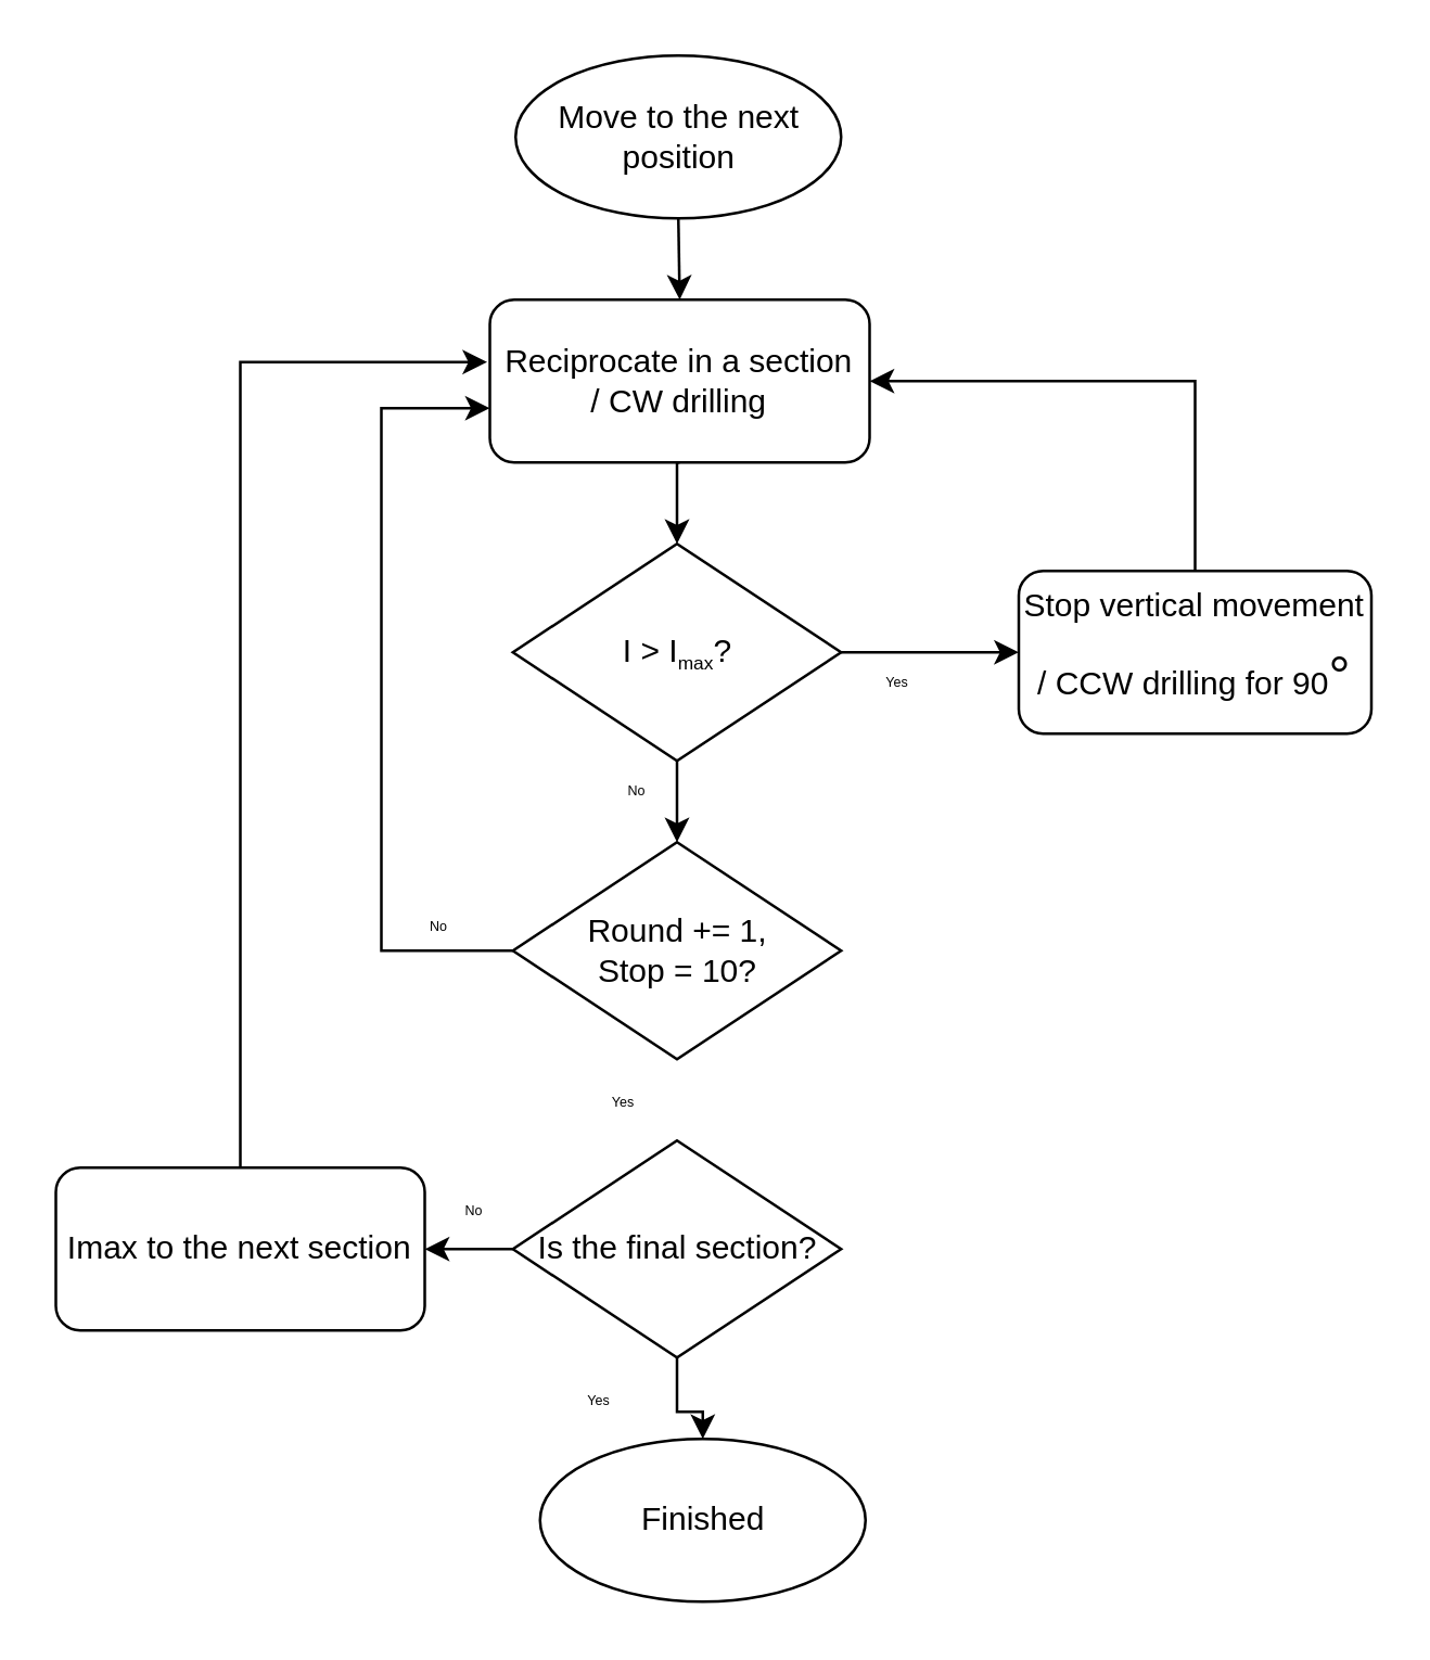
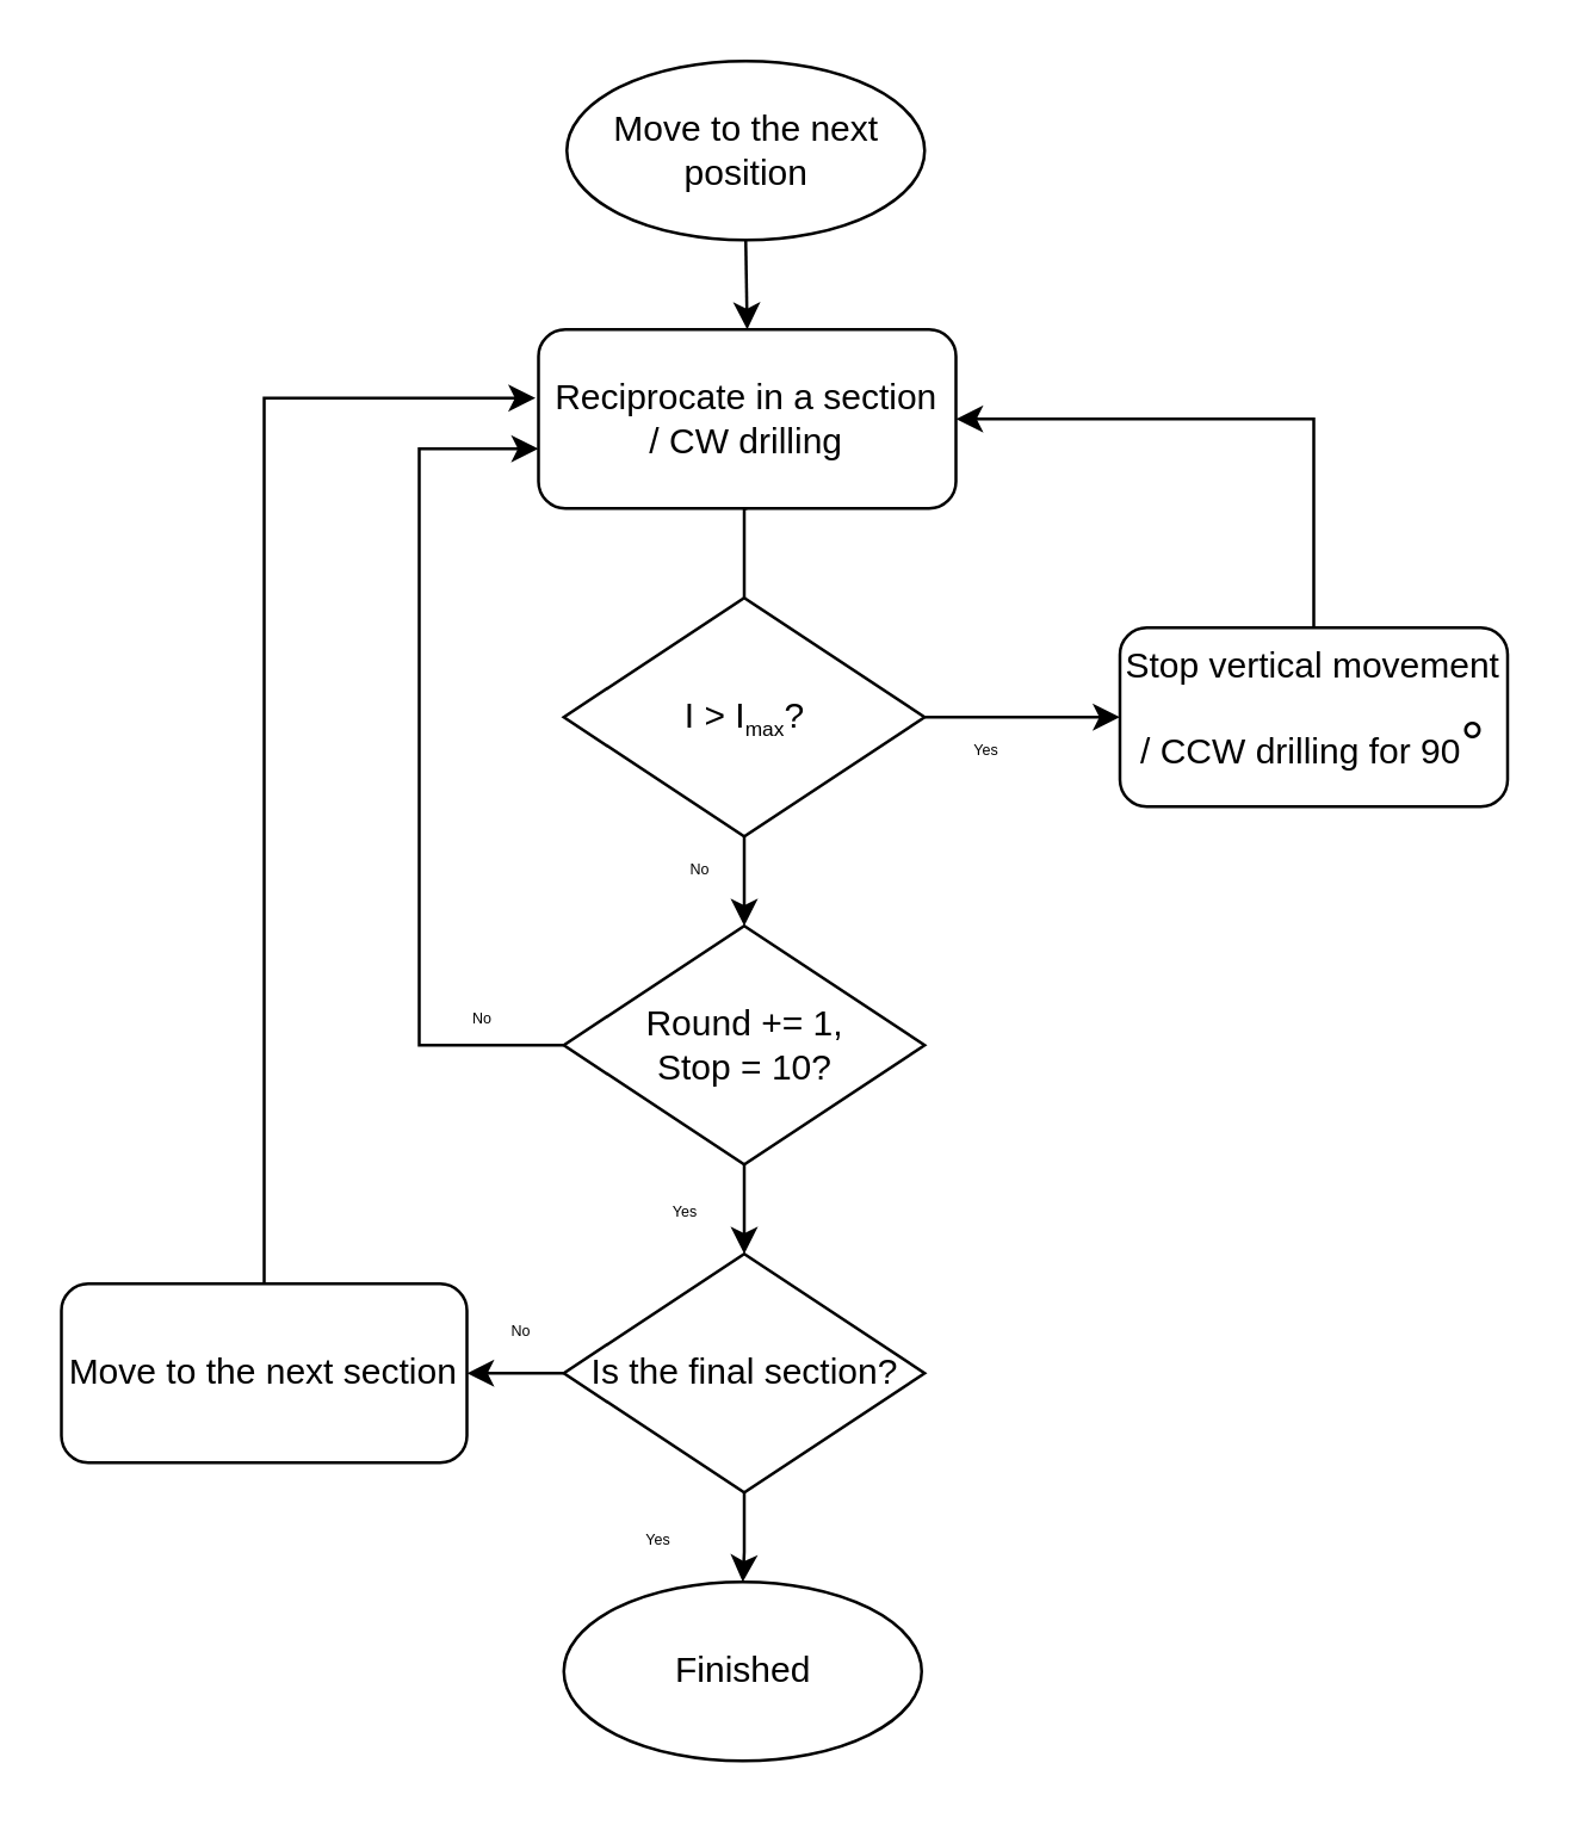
  <mxCell id="0" />
  <mxCell id="1" parent="0" />
- <mxCell id="2" style="edgeStyle=orthogonalEdgeStyle;rounded=0;orthogonalLoop=1;jettySize=auto;html=1;exitX=0.5;exitY=1;exitDx=0;exitDy=0;entryX=0.5;entryY=0;entryDx=0;entryDy=0;fontSize=5;" edge="1" parent="1" source="3" target="7"><mxGeometry relative="1" as="geometry" /></mxCell>
+ <mxCell id="2" style="edgeStyle=orthogonalEdgeStyle;rounded=0;orthogonalLoop=1;jettySize=auto;html=1;exitX=0.5;exitY=1;exitDx=0;exitDy=0;entryX=0.5;entryY=0;entryDx=0;entryDy=0;fontSize=5;endArrow=none;" edge="1" parent="1" source="3" target="7"><mxGeometry relative="1" as="geometry" /></mxCell>
  <mxCell id="3" value="Reciprocate in a section&lt;br&gt;/ CW drilling" style="rounded=1;whiteSpace=wrap;html=1;" vertex="1" parent="1"><mxGeometry x="180" y="110" width="140" height="60" as="geometry" /></mxCell>
  <mxCell id="4" style="edgeStyle=orthogonalEdgeStyle;rounded=0;orthogonalLoop=1;jettySize=auto;html=1;exitX=0.5;exitY=1;exitDx=0;exitDy=0;entryX=0.5;entryY=0;entryDx=0;entryDy=0;fontSize=5;" edge="1" parent="1" source="8" target="3"><mxGeometry relative="1" as="geometry"><mxPoint x="250" y="70" as="sourcePoint" /></mxGeometry></mxCell>
  <mxCell id="5" style="edgeStyle=orthogonalEdgeStyle;rounded=0;orthogonalLoop=1;jettySize=auto;html=1;exitX=0.5;exitY=1;exitDx=0;exitDy=0;entryX=0.5;entryY=0;entryDx=0;entryDy=0;fontSize=5;" edge="1" parent="1" source="7" target="11"><mxGeometry relative="1" as="geometry" /></mxCell>
  <mxCell id="6" style="edgeStyle=orthogonalEdgeStyle;rounded=0;orthogonalLoop=1;jettySize=auto;html=1;exitX=1;exitY=0.5;exitDx=0;exitDy=0;entryX=0;entryY=0.5;entryDx=0;entryDy=0;fontSize=5;" edge="1" parent="1" source="7" target="14"><mxGeometry relative="1" as="geometry" /></mxCell>
  <mxCell id="7" value="I &amp;gt; I&lt;span style=&quot;font-size: 8.333px&quot;&gt;&lt;sub&gt;max&lt;/sub&gt;&lt;/span&gt;?" style="rhombus;whiteSpace=wrap;html=1;" vertex="1" parent="1"><mxGeometry x="188.5" y="200" width="121" height="80" as="geometry" /></mxCell>
  <mxCell id="8" value="&lt;span style=&quot;font-size: 12px&quot;&gt;Move to the next position&lt;/span&gt;" style="ellipse;whiteSpace=wrap;html=1;fontSize=5;" vertex="1" parent="1"><mxGeometry x="189.5" y="20" width="120" height="60" as="geometry" /></mxCell>
  <mxCell id="9" style="edgeStyle=orthogonalEdgeStyle;rounded=0;orthogonalLoop=1;jettySize=auto;html=1;fontSize=5;" edge="1" parent="1" source="11"><mxGeometry relative="1" as="geometry"><mxPoint x="180" y="150" as="targetPoint" /><Array as="points"><mxPoint x="140" y="350" /><mxPoint x="140" y="150" /><mxPoint x="180" y="150" /></Array></mxGeometry></mxCell>
+ <mxCell id="10" style="edgeStyle=orthogonalEdgeStyle;rounded=0;orthogonalLoop=1;jettySize=auto;html=1;exitX=0.5;exitY=1;exitDx=0;exitDy=0;entryX=0.5;entryY=0;entryDx=0;entryDy=0;fontSize=5;" edge="1" parent="1" source="11" target="19"><mxGeometry relative="1" as="geometry" /></mxCell>
  <mxCell id="11" value="Round += 1,&lt;br&gt;Stop = 10?" style="rhombus;whiteSpace=wrap;html=1;" vertex="1" parent="1"><mxGeometry x="188.5" y="310" width="121" height="80" as="geometry" /></mxCell>
  <mxCell id="12" value="No" style="text;html=1;align=center;verticalAlign=middle;resizable=0;points=[];autosize=1;strokeColor=none;fontSize=5;" vertex="1" parent="1"><mxGeometry x="219" y="285" width="30" height="10" as="geometry" /></mxCell>
  <mxCell id="13" style="edgeStyle=orthogonalEdgeStyle;rounded=0;orthogonalLoop=1;jettySize=auto;html=1;exitX=0.5;exitY=0;exitDx=0;exitDy=0;entryX=1;entryY=0.5;entryDx=0;entryDy=0;fontSize=5;" edge="1" parent="1" source="14" target="3"><mxGeometry relative="1" as="geometry" /></mxCell>
  <mxCell id="14" value="Stop vertical movement&lt;br&gt;/ CCW drilling for 90&lt;a href=&quot;https://www.degreesymbol.net/&quot; style=&quot;outline: 0px ; font-family: &amp;#34;arial&amp;#34; , sans-serif ; font-size: small ; text-align: left ; background-color: rgb(255 , 255 , 255)&quot;&gt;&lt;h3 class=&quot;LC20lb DKV0Md&quot; style=&quot;font-size: 20px ; font-weight: normal ; margin: 0px 0px 3px ; padding: 5px 0px 0px ; display: inline-block ; line-height: 1.3&quot;&gt;&lt;font color=&quot;#000000&quot;&gt;°&lt;/font&gt;&lt;/h3&gt;&lt;/a&gt;" style="rounded=1;whiteSpace=wrap;html=1;" vertex="1" parent="1"><mxGeometry x="375" y="210" width="130" height="60" as="geometry" /></mxCell>
  <mxCell id="15" style="edgeStyle=orthogonalEdgeStyle;rounded=0;orthogonalLoop=1;jettySize=auto;html=1;exitX=0.5;exitY=0;exitDx=0;exitDy=0;entryX=-0.007;entryY=0.383;entryDx=0;entryDy=0;entryPerimeter=0;fontSize=5;" edge="1" parent="1" source="16" target="3"><mxGeometry relative="1" as="geometry" /></mxCell>
- <mxCell id="16" value="Imax to the next section" style="rounded=1;whiteSpace=wrap;html=1;" vertex="1" parent="1"><mxGeometry x="20" y="430" width="136" height="60" as="geometry" /></mxCell>
+ <mxCell id="16" value="Move to the next section" style="rounded=1;whiteSpace=wrap;html=1;" vertex="1" parent="1"><mxGeometry x="20" y="430" width="136" height="60" as="geometry" /></mxCell>
  <mxCell id="17" style="edgeStyle=orthogonalEdgeStyle;rounded=0;orthogonalLoop=1;jettySize=auto;html=1;exitX=0;exitY=0.5;exitDx=0;exitDy=0;entryX=1;entryY=0.5;entryDx=0;entryDy=0;fontSize=5;" edge="1" parent="1" source="19" target="16"><mxGeometry relative="1" as="geometry" /></mxCell>
  <mxCell id="18" style="edgeStyle=orthogonalEdgeStyle;rounded=0;orthogonalLoop=1;jettySize=auto;html=1;exitX=0.5;exitY=1;exitDx=0;exitDy=0;fontSize=5;" edge="1" parent="1" source="19" target="24"><mxGeometry relative="1" as="geometry" /></mxCell>
  <mxCell id="19" value="Is the final section?" style="rhombus;whiteSpace=wrap;html=1;" vertex="1" parent="1"><mxGeometry x="188.5" y="420" width="121" height="80" as="geometry" /></mxCell>
  <mxCell id="20" value="Yes" style="text;html=1;align=center;verticalAlign=middle;resizable=0;points=[];autosize=1;strokeColor=none;fontSize=5;" vertex="1" parent="1"><mxGeometry x="309.5" y="245" width="40" height="10" as="geometry" /></mxCell>
  <mxCell id="21" value="Yes" style="text;html=1;align=center;verticalAlign=middle;resizable=0;points=[];autosize=1;strokeColor=none;fontSize=5;" vertex="1" parent="1"><mxGeometry x="209" y="400" width="40" height="10" as="geometry" /></mxCell>
  <mxCell id="22" value="Yes" style="text;html=1;align=center;verticalAlign=middle;resizable=0;points=[];autosize=1;strokeColor=none;fontSize=5;" vertex="1" parent="1"><mxGeometry x="200" y="510" width="40" height="10" as="geometry" /></mxCell>
  <mxCell id="23" value="No" style="text;html=1;align=center;verticalAlign=middle;resizable=0;points=[];autosize=1;strokeColor=none;fontSize=5;" vertex="1" parent="1"><mxGeometry x="146" y="335" width="30" height="10" as="geometry" /></mxCell>
- <mxCell id="24" value="&lt;span style=&quot;font-size: 12px&quot;&gt;Finished&lt;/span&gt;" style="ellipse;whiteSpace=wrap;html=1;fontSize=5;" vertex="1" parent="1"><mxGeometry x="198.5" y="530" width="120" height="60" as="geometry" /></mxCell>
+ <mxCell id="24" value="&lt;span style=&quot;font-size: 12px&quot;&gt;Finished&lt;/span&gt;" style="ellipse;whiteSpace=wrap;html=1;fontSize=5;" vertex="1" parent="1"><mxGeometry x="188.5" y="530" width="120" height="60" as="geometry" /></mxCell>
  <mxCell id="25" value="No" style="text;html=1;align=center;verticalAlign=middle;resizable=0;points=[];autosize=1;strokeColor=none;fontSize=5;" vertex="1" parent="1"><mxGeometry x="158.5" y="440" width="30" height="10" as="geometry" /></mxCell>
